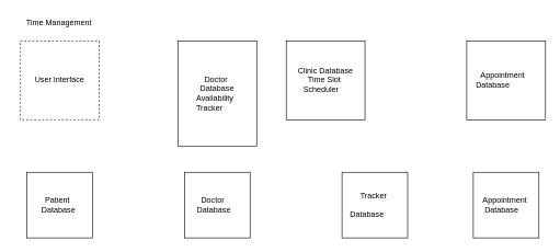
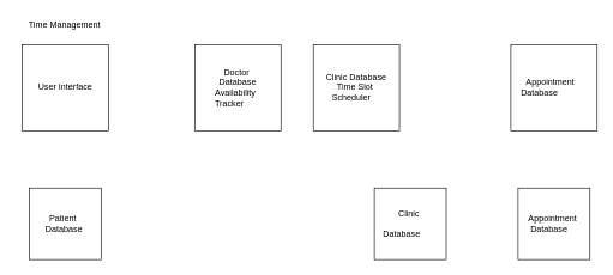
  <mxCell id="0" />
  <mxCell id="1" parent="0" />
- <mxCell id="2" value="User Interface" style="whiteSpace=wrap;html=1;aspect=fixed;dashed=1;" vertex="1" parent="1"><mxGeometry x="30" y="62" width="120" height="120" as="geometry" /></mxCell>
+ <mxCell id="2" value="User Interface" style="whiteSpace=wrap;html=1;aspect=fixed;" vertex="1" parent="1"><mxGeometry x="30" y="62" width="120" height="120" as="geometry" /></mxCell>
  <mxCell id="3" value="Clinic Database&lt;br&gt;&amp;nbsp;Time Slot&amp;nbsp;&amp;nbsp;&lt;br&gt;Scheduler&amp;nbsp; &amp;nbsp;&amp;nbsp;" style="whiteSpace=wrap;html=1;aspect=fixed;" vertex="1" parent="1"><mxGeometry x="435" y="62" width="120" height="120" as="geometry" /></mxCell>
  <mxCell id="4" value="Appointment&amp;nbsp; &amp;nbsp; Database&amp;nbsp; &amp;nbsp; &amp;nbsp; &amp;nbsp; &amp;nbsp; &amp;nbsp;&amp;nbsp;" style="whiteSpace=wrap;html=1;aspect=fixed;" vertex="1" parent="1"><mxGeometry x="710" y="62" width="120" height="120" as="geometry" /></mxCell>
- <mxCell id="5" value="Doctor&amp;nbsp;&lt;br&gt;Database&lt;br&gt;Availability&amp;nbsp;&amp;nbsp;&lt;br&gt;Tracker&amp;nbsp; &amp;nbsp; &amp;nbsp; &amp;nbsp;" style="whiteSpace=wrap;html=1;aspect=fixed;" vertex="1" parent="1"><mxGeometry x="270" y="62" width="120" height="160" as="geometry" /></mxCell>
+ <mxCell id="5" value="Doctor&amp;nbsp;&lt;br&gt;Database&lt;br&gt;Availability&amp;nbsp;&amp;nbsp;&lt;br&gt;Tracker&amp;nbsp; &amp;nbsp; &amp;nbsp; &amp;nbsp;" style="whiteSpace=wrap;html=1;aspect=fixed;" vertex="1" parent="1"><mxGeometry x="270" y="62" width="120" height="120" as="geometry" /></mxCell>
  <mxCell id="6" value="Patient&amp;nbsp;&amp;nbsp;&lt;br&gt;Database&amp;nbsp;" style="whiteSpace=wrap;html=1;aspect=fixed;" vertex="1" parent="1"><mxGeometry x="40" y="262" width="100" height="100" as="geometry" /></mxCell>
- <mxCell id="7" value="Tracker&amp;nbsp;&lt;br&gt;&amp;nbsp; &amp;nbsp; &amp;nbsp; &amp;nbsp;&lt;br&gt;Database&amp;nbsp; &amp;nbsp;&amp;nbsp; &amp;nbsp;&amp;nbsp;" style="whiteSpace=wrap;html=1;aspect=fixed;" vertex="1" parent="1"><mxGeometry x="520" y="262" width="100" height="100" as="geometry" /></mxCell>
+ <mxCell id="7" value="Clinic&amp;nbsp;&lt;br&gt;&amp;nbsp; &amp;nbsp; &amp;nbsp; &amp;nbsp;&lt;br&gt;Database&amp;nbsp; &amp;nbsp;&amp;nbsp; &amp;nbsp;&amp;nbsp;" style="whiteSpace=wrap;html=1;aspect=fixed;" vertex="1" parent="1"><mxGeometry x="520" y="262" width="100" height="100" as="geometry" /></mxCell>
  <mxCell id="8" value="Appointment&amp;nbsp;&lt;br&gt;Database&amp;nbsp; &amp;nbsp;&amp;nbsp;" style="whiteSpace=wrap;html=1;aspect=fixed;" vertex="1" parent="1"><mxGeometry x="720" y="262" width="100" height="100" as="geometry" /></mxCell>
- <mxCell id="9" value="Doctor&amp;nbsp; &amp;nbsp;&amp;nbsp;&lt;br&gt;Database&amp;nbsp; &amp;nbsp;&lt;br&gt;" style="whiteSpace=wrap;html=1;aspect=fixed;" vertex="1" parent="1"><mxGeometry x="280" y="262" width="100" height="100" as="geometry" /></mxCell>
  <mxCell id="10" value="Time Management&amp;nbsp;" style="text;html=1;align=center;verticalAlign=middle;resizable=0;points=[];autosize=1;strokeColor=none;fillColor=none;" vertex="1" parent="1"><mxGeometry x="20" y="20" width="140" height="30" as="geometry" /></mxCell>
